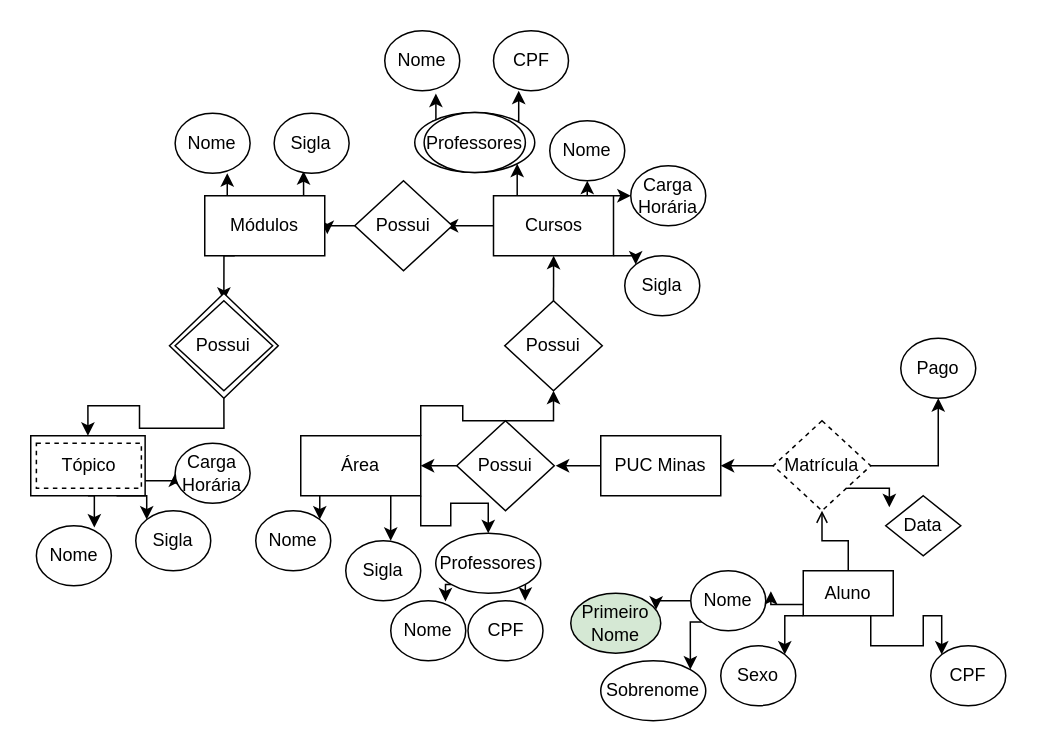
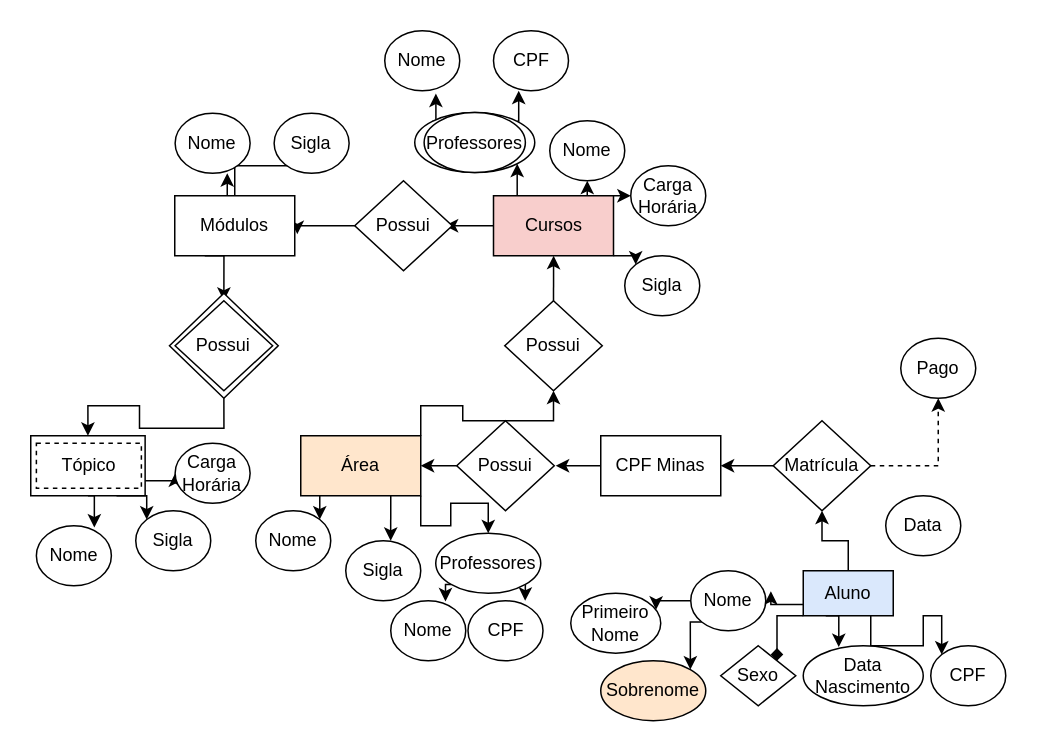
  <mxCell id="0" />
  <mxCell id="1" parent="0" />
  <mxCell id="2" style="edgeStyle=orthogonalEdgeStyle;rounded=0;orthogonalLoop=1;jettySize=auto;html=1;exitX=0;exitY=0.75;exitDx=0;exitDy=0;entryX=1.068;entryY=0.34;entryDx=0;entryDy=0;entryPerimeter=0;" edge="1" parent="1" source="7" target="13"><mxGeometry relative="1" as="geometry" /></mxCell>
+ <mxCell id="3" style="edgeStyle=orthogonalEdgeStyle;rounded=0;orthogonalLoop=1;jettySize=auto;html=1;exitX=0.25;exitY=1;exitDx=0;exitDy=0;entryX=0.296;entryY=0.021;entryDx=0;entryDy=0;entryPerimeter=0;" edge="1" parent="1" source="7" target="9"><mxGeometry relative="1" as="geometry" /></mxCell>
  <mxCell id="4" style="edgeStyle=orthogonalEdgeStyle;rounded=0;orthogonalLoop=1;jettySize=auto;html=1;exitX=0.75;exitY=1;exitDx=0;exitDy=0;entryX=0;entryY=0;entryDx=0;entryDy=0;" edge="1" parent="1" source="7" target="10"><mxGeometry relative="1" as="geometry" /></mxCell>
- <mxCell id="5" style="edgeStyle=orthogonalEdgeStyle;rounded=0;orthogonalLoop=1;jettySize=auto;html=1;exitX=0;exitY=1;exitDx=0;exitDy=0;entryX=1;entryY=0;entryDx=0;entryDy=0;" edge="1" parent="1" source="7" target="8"><mxGeometry relative="1" as="geometry" /></mxCell>
- <mxCell id="6" style="edgeStyle=orthogonalEdgeStyle;rounded=0;orthogonalLoop=1;jettySize=auto;html=1;exitX=0.5;exitY=0;exitDx=0;exitDy=0;entryX=0.5;entryY=1;entryDx=0;entryDy=0;endArrow=open;" edge="1" parent="1" source="7" target="19"><mxGeometry relative="1" as="geometry" /></mxCell>
- <mxCell id="7" value="Aluno" style="rounded=0;whiteSpace=wrap;html=1;" vertex="1" parent="1"><mxGeometry x="535" y="380" width="60" height="30" as="geometry" /></mxCell>
- <mxCell id="8" value="Sexo" style="ellipse;whiteSpace=wrap;html=1;" vertex="1" parent="1"><mxGeometry x="480" y="430" width="50" height="40" as="geometry" /></mxCell>
+ <mxCell id="5" style="edgeStyle=orthogonalEdgeStyle;rounded=0;orthogonalLoop=1;jettySize=auto;html=1;exitX=0;exitY=1;exitDx=0;exitDy=0;entryX=1;entryY=0;entryDx=0;entryDy=0;endArrow=diamond;" edge="1" parent="1" source="7" target="8"><mxGeometry relative="1" as="geometry" /></mxCell>
+ <mxCell id="6" style="edgeStyle=orthogonalEdgeStyle;rounded=0;orthogonalLoop=1;jettySize=auto;html=1;exitX=0.5;exitY=0;exitDx=0;exitDy=0;entryX=0.5;entryY=1;entryDx=0;entryDy=0;" edge="1" parent="1" source="7" target="19"><mxGeometry relative="1" as="geometry" /></mxCell>
+ <mxCell id="7" value="Aluno" style="rounded=0;whiteSpace=wrap;html=1;fillColor=#dae8fc;" vertex="1" parent="1"><mxGeometry x="535" y="380" width="60" height="30" as="geometry" /></mxCell>
+ <mxCell id="8" value="Sexo" style="rhombus;whiteSpace=wrap;html=1;" vertex="1" parent="1"><mxGeometry x="480" y="430" width="50" height="40" as="geometry" /></mxCell>
+ <mxCell id="9" value="Data Nascimento" style="ellipse;whiteSpace=wrap;html=1;" vertex="1" parent="1"><mxGeometry x="535" y="430" width="80" height="40" as="geometry" /></mxCell>
  <mxCell id="10" value="CPF" style="ellipse;whiteSpace=wrap;html=1;" vertex="1" parent="1"><mxGeometry x="620" y="430" width="50" height="40" as="geometry" /></mxCell>
  <mxCell id="11" style="edgeStyle=orthogonalEdgeStyle;rounded=0;orthogonalLoop=1;jettySize=auto;html=1;exitX=0;exitY=1;exitDx=0;exitDy=0;entryX=1;entryY=0;entryDx=0;entryDy=0;" edge="1" parent="1" source="13" target="15"><mxGeometry relative="1" as="geometry" /></mxCell>
  <mxCell id="12" style="edgeStyle=orthogonalEdgeStyle;rounded=0;orthogonalLoop=1;jettySize=auto;html=1;exitX=0;exitY=0.5;exitDx=0;exitDy=0;entryX=0.948;entryY=0.15;entryDx=0;entryDy=0;entryPerimeter=0;" edge="1" parent="1" source="13"><mxGeometry relative="1" as="geometry"><mxPoint x="436.88" y="406" as="targetPoint" /></mxGeometry></mxCell>
  <mxCell id="13" value="Nome" style="ellipse;whiteSpace=wrap;html=1;" vertex="1" parent="1"><mxGeometry x="460" y="380" width="50" height="40" as="geometry" /></mxCell>
- <mxCell id="14" value="Primeiro Nome" style="ellipse;whiteSpace=wrap;html=1;fillColor=#d5e8d4;" vertex="1" parent="1"><mxGeometry x="380" y="395" width="60" height="40" as="geometry" /></mxCell>
- <mxCell id="15" value="Sobrenome" style="ellipse;whiteSpace=wrap;html=1;" vertex="1" parent="1"><mxGeometry x="400" y="440" width="70" height="40" as="geometry" /></mxCell>
- <mxCell id="16" style="edgeStyle=orthogonalEdgeStyle;rounded=0;orthogonalLoop=1;jettySize=auto;html=1;exitX=1;exitY=0.5;exitDx=0;exitDy=0;" edge="1" parent="1" source="19" target="21"><mxGeometry relative="1" as="geometry" /></mxCell>
- <mxCell id="17" style="edgeStyle=orthogonalEdgeStyle;rounded=0;orthogonalLoop=1;jettySize=auto;html=1;exitX=1;exitY=1;exitDx=0;exitDy=0;entryX=0.048;entryY=0.193;entryDx=0;entryDy=0;entryPerimeter=0;" edge="1" parent="1" source="19" target="20"><mxGeometry relative="1" as="geometry" /></mxCell>
+ <mxCell id="14" value="Primeiro Nome" style="ellipse;whiteSpace=wrap;html=1;" vertex="1" parent="1"><mxGeometry x="380" y="395" width="60" height="40" as="geometry" /></mxCell>
+ <mxCell id="15" value="Sobrenome" style="ellipse;whiteSpace=wrap;html=1;fillColor=#ffe6cc;" vertex="1" parent="1"><mxGeometry x="400" y="440" width="70" height="40" as="geometry" /></mxCell>
+ <mxCell id="16" style="edgeStyle=orthogonalEdgeStyle;rounded=0;orthogonalLoop=1;jettySize=auto;html=1;exitX=1;exitY=0.5;exitDx=0;exitDy=0;dashed=1;" edge="1" parent="1" source="19" target="21"><mxGeometry relative="1" as="geometry" /></mxCell>
  <mxCell id="18" style="edgeStyle=orthogonalEdgeStyle;rounded=0;orthogonalLoop=1;jettySize=auto;html=1;exitX=0;exitY=0.5;exitDx=0;exitDy=0;entryX=1;entryY=0.5;entryDx=0;entryDy=0;" edge="1" parent="1" source="19" target="23"><mxGeometry relative="1" as="geometry" /></mxCell>
- <mxCell id="19" value="Matrícula" style="rhombus;whiteSpace=wrap;html=1;dashed=1;" vertex="1" parent="1"><mxGeometry x="515" y="280" width="65" height="60" as="geometry" /></mxCell>
- <mxCell id="20" value="Data" style="rhombus;whiteSpace=wrap;html=1;" vertex="1" parent="1"><mxGeometry x="590" y="330" width="50" height="40" as="geometry" /></mxCell>
+ <mxCell id="19" value="Matrícula" style="rhombus;whiteSpace=wrap;html=1;" vertex="1" parent="1"><mxGeometry x="515" y="280" width="65" height="60" as="geometry" /></mxCell>
+ <mxCell id="20" value="Data" style="ellipse;whiteSpace=wrap;html=1;" vertex="1" parent="1"><mxGeometry x="590" y="330" width="50" height="40" as="geometry" /></mxCell>
  <mxCell id="21" value="Pago" style="ellipse;whiteSpace=wrap;html=1;" vertex="1" parent="1"><mxGeometry x="600" y="225" width="50" height="40" as="geometry" /></mxCell>
  <mxCell id="22" style="edgeStyle=orthogonalEdgeStyle;rounded=0;orthogonalLoop=1;jettySize=auto;html=1;exitX=0;exitY=0.5;exitDx=0;exitDy=0;" edge="1" parent="1" source="23"><mxGeometry relative="1" as="geometry"><mxPoint x="370" y="310.138" as="targetPoint" /></mxGeometry></mxCell>
- <mxCell id="23" value="PUC Minas" style="rounded=0;whiteSpace=wrap;html=1;" vertex="1" parent="1"><mxGeometry x="400" y="290" width="80" height="40" as="geometry" /></mxCell>
+ <mxCell id="23" value="CPF Minas" style="rounded=0;whiteSpace=wrap;html=1;" vertex="1" parent="1"><mxGeometry x="400" y="290" width="80" height="40" as="geometry" /></mxCell>
  <mxCell id="24" style="edgeStyle=orthogonalEdgeStyle;rounded=0;orthogonalLoop=1;jettySize=auto;html=1;exitX=0;exitY=0.5;exitDx=0;exitDy=0;" edge="1" parent="1" source="25"><mxGeometry relative="1" as="geometry"><mxPoint x="280" y="310.138" as="targetPoint" /></mxGeometry></mxCell>
  <mxCell id="25" value="Possui" style="rhombus;whiteSpace=wrap;html=1;" vertex="1" parent="1"><mxGeometry x="304" y="280" width="65" height="60" as="geometry" /></mxCell>
  <mxCell id="26" style="edgeStyle=orthogonalEdgeStyle;rounded=0;orthogonalLoop=1;jettySize=auto;html=1;exitX=0.75;exitY=1;exitDx=0;exitDy=0;" edge="1" parent="1" source="30"><mxGeometry relative="1" as="geometry"><mxPoint x="259.966" y="360" as="targetPoint" /></mxGeometry></mxCell>
  <mxCell id="27" style="edgeStyle=orthogonalEdgeStyle;rounded=0;orthogonalLoop=1;jettySize=auto;html=1;exitX=1;exitY=1;exitDx=0;exitDy=0;" edge="1" parent="1" source="30" target="35"><mxGeometry relative="1" as="geometry" /></mxCell>
  <mxCell id="28" style="edgeStyle=orthogonalEdgeStyle;rounded=0;orthogonalLoop=1;jettySize=auto;html=1;exitX=0;exitY=0.5;exitDx=0;exitDy=0;entryX=1;entryY=0;entryDx=0;entryDy=0;" edge="1" parent="1" source="30" target="32"><mxGeometry relative="1" as="geometry" /></mxCell>
  <mxCell id="29" style="edgeStyle=orthogonalEdgeStyle;rounded=0;orthogonalLoop=1;jettySize=auto;html=1;exitX=1;exitY=0;exitDx=0;exitDy=0;entryX=0.5;entryY=1;entryDx=0;entryDy=0;" edge="1" parent="1" source="30" target="39"><mxGeometry relative="1" as="geometry" /></mxCell>
- <mxCell id="30" value="Área" style="rounded=0;whiteSpace=wrap;html=1;" vertex="1" parent="1"><mxGeometry x="200" y="290" width="80" height="40" as="geometry" /></mxCell>
+ <mxCell id="30" value="Área" style="rounded=0;whiteSpace=wrap;html=1;fillColor=#ffe6cc;" vertex="1" parent="1"><mxGeometry x="200" y="290" width="80" height="40" as="geometry" /></mxCell>
  <mxCell id="31" value="Sigla " style="ellipse;whiteSpace=wrap;html=1;" vertex="1" parent="1"><mxGeometry x="230" y="360" width="50" height="40" as="geometry" /></mxCell>
  <mxCell id="32" value="Nome" style="ellipse;whiteSpace=wrap;html=1;" vertex="1" parent="1"><mxGeometry x="170" y="340" width="50" height="40" as="geometry" /></mxCell>
  <mxCell id="33" style="edgeStyle=orthogonalEdgeStyle;rounded=0;orthogonalLoop=1;jettySize=auto;html=1;exitX=0;exitY=1;exitDx=0;exitDy=0;entryX=0.73;entryY=0.012;entryDx=0;entryDy=0;entryPerimeter=0;" edge="1" parent="1" source="35" target="36"><mxGeometry relative="1" as="geometry" /></mxCell>
  <mxCell id="34" style="edgeStyle=orthogonalEdgeStyle;rounded=0;orthogonalLoop=1;jettySize=auto;html=1;exitX=1;exitY=1;exitDx=0;exitDy=0;entryX=0.762;entryY=0;entryDx=0;entryDy=0;entryPerimeter=0;" edge="1" parent="1" source="35" target="37"><mxGeometry relative="1" as="geometry" /></mxCell>
  <mxCell id="35" value="Professores " style="ellipse;whiteSpace=wrap;html=1;" vertex="1" parent="1"><mxGeometry x="290" y="355" width="70" height="40" as="geometry" /></mxCell>
  <mxCell id="36" value="Nome" style="ellipse;whiteSpace=wrap;html=1;" vertex="1" parent="1"><mxGeometry x="260" y="400" width="50" height="40" as="geometry" /></mxCell>
  <mxCell id="37" value="CPF" style="ellipse;whiteSpace=wrap;html=1;" vertex="1" parent="1"><mxGeometry x="311.5" y="400" width="50" height="40" as="geometry" /></mxCell>
  <mxCell id="38" style="edgeStyle=orthogonalEdgeStyle;rounded=0;orthogonalLoop=1;jettySize=auto;html=1;exitX=0.5;exitY=0;exitDx=0;exitDy=0;" edge="1" parent="1" source="39"><mxGeometry relative="1" as="geometry"><mxPoint x="368.571" y="170" as="targetPoint" /></mxGeometry></mxCell>
  <mxCell id="39" value="Possui" style="rhombus;whiteSpace=wrap;html=1;" vertex="1" parent="1"><mxGeometry x="336" y="200" width="65" height="60" as="geometry" /></mxCell>
  <mxCell id="40" style="edgeStyle=orthogonalEdgeStyle;rounded=0;orthogonalLoop=1;jettySize=auto;html=1;exitX=0;exitY=0.5;exitDx=0;exitDy=0;" edge="1" parent="1" source="45"><mxGeometry relative="1" as="geometry"><mxPoint x="296" y="150.143" as="targetPoint" /></mxGeometry></mxCell>
  <mxCell id="41" style="edgeStyle=orthogonalEdgeStyle;rounded=0;orthogonalLoop=1;jettySize=auto;html=1;exitX=1;exitY=0;exitDx=0;exitDy=0;entryX=0;entryY=0.5;entryDx=0;entryDy=0;" edge="1" parent="1" source="45" target="52"><mxGeometry relative="1" as="geometry" /></mxCell>
  <mxCell id="42" style="edgeStyle=orthogonalEdgeStyle;rounded=0;orthogonalLoop=1;jettySize=auto;html=1;exitX=1;exitY=1;exitDx=0;exitDy=0;entryX=0;entryY=0;entryDx=0;entryDy=0;" edge="1" parent="1" source="45" target="53"><mxGeometry relative="1" as="geometry" /></mxCell>
  <mxCell id="43" style="edgeStyle=orthogonalEdgeStyle;rounded=0;orthogonalLoop=1;jettySize=auto;html=1;exitX=0.75;exitY=0;exitDx=0;exitDy=0;entryX=0.5;entryY=1;entryDx=0;entryDy=0;" edge="1" parent="1" source="45" target="54"><mxGeometry relative="1" as="geometry" /></mxCell>
  <mxCell id="44" style="edgeStyle=orthogonalEdgeStyle;rounded=0;orthogonalLoop=1;jettySize=auto;html=1;exitX=0.25;exitY=0;exitDx=0;exitDy=0;entryX=1;entryY=1;entryDx=0;entryDy=0;" edge="1" parent="1" source="45" target="57"><mxGeometry relative="1" as="geometry" /></mxCell>
- <mxCell id="45" value="Cursos" style="rounded=0;whiteSpace=wrap;html=1;" vertex="1" parent="1"><mxGeometry x="328.5" y="130" width="80" height="40" as="geometry" /></mxCell>
+ <mxCell id="45" value="Cursos" style="rounded=0;whiteSpace=wrap;html=1;fillColor=#f8cecc;" vertex="1" parent="1"><mxGeometry x="328.5" y="130" width="80" height="40" as="geometry" /></mxCell>
  <mxCell id="46" style="edgeStyle=orthogonalEdgeStyle;rounded=0;orthogonalLoop=1;jettySize=auto;html=1;exitX=0;exitY=0.5;exitDx=0;exitDy=0;entryX=1.021;entryY=0.641;entryDx=0;entryDy=0;entryPerimeter=0;" edge="1" parent="1" source="47" target="51"><mxGeometry relative="1" as="geometry" /></mxCell>
  <mxCell id="47" value="Possui" style="rhombus;whiteSpace=wrap;html=1;" vertex="1" parent="1"><mxGeometry x="236" y="120" width="65" height="60" as="geometry" /></mxCell>
  <mxCell id="48" style="edgeStyle=orthogonalEdgeStyle;rounded=0;orthogonalLoop=1;jettySize=auto;html=1;exitX=0.5;exitY=0;exitDx=0;exitDy=0;entryX=0.392;entryY=0.965;entryDx=0;entryDy=0;entryPerimeter=0;" edge="1" parent="1" source="51" target="72"><mxGeometry relative="1" as="geometry" /></mxCell>
  <mxCell id="49" style="edgeStyle=orthogonalEdgeStyle;rounded=0;orthogonalLoop=1;jettySize=auto;html=1;exitX=0.25;exitY=0;exitDx=0;exitDy=0;entryX=0.5;entryY=1;entryDx=0;entryDy=0;" edge="1" parent="1" source="51"><mxGeometry relative="1" as="geometry"><mxPoint x="151" y="115" as="targetPoint" /></mxGeometry></mxCell>
  <mxCell id="50" style="edgeStyle=orthogonalEdgeStyle;rounded=0;orthogonalLoop=1;jettySize=auto;html=1;exitX=0.25;exitY=1;exitDx=0;exitDy=0;entryX=0.5;entryY=0;entryDx=0;entryDy=0;" edge="1" parent="1" source="51" target="63"><mxGeometry relative="1" as="geometry" /></mxCell>
- <mxCell id="51" value="Módulos" style="rounded=0;whiteSpace=wrap;html=1;" vertex="1" parent="1"><mxGeometry x="136" y="130" width="80" height="40" as="geometry" /></mxCell>
+ <mxCell id="51" value="Módulos" style="rounded=0;whiteSpace=wrap;html=1;" vertex="1" parent="1"><mxGeometry x="116" y="130" width="80" height="40" as="geometry" /></mxCell>
  <mxCell id="52" value="Carga Horária" style="ellipse;whiteSpace=wrap;html=1;" vertex="1" parent="1"><mxGeometry x="420" y="110" width="50" height="40" as="geometry" /></mxCell>
  <mxCell id="53" value="Sigla " style="ellipse;whiteSpace=wrap;html=1;" vertex="1" parent="1"><mxGeometry x="416" y="170" width="50" height="40" as="geometry" /></mxCell>
  <mxCell id="54" value="Nome" style="ellipse;whiteSpace=wrap;html=1;" vertex="1" parent="1"><mxGeometry x="366" y="80" width="50" height="40" as="geometry" /></mxCell>
  <mxCell id="55" style="edgeStyle=orthogonalEdgeStyle;rounded=0;orthogonalLoop=1;jettySize=auto;html=1;exitX=1;exitY=0;exitDx=0;exitDy=0;entryX=0.336;entryY=1;entryDx=0;entryDy=0;entryPerimeter=0;" edge="1" parent="1" source="57" target="59"><mxGeometry relative="1" as="geometry" /></mxCell>
  <mxCell id="56" style="edgeStyle=orthogonalEdgeStyle;rounded=0;orthogonalLoop=1;jettySize=auto;html=1;exitX=0;exitY=0;exitDx=0;exitDy=0;entryX=0.682;entryY=1.047;entryDx=0;entryDy=0;entryPerimeter=0;" edge="1" parent="1" source="57" target="58"><mxGeometry relative="1" as="geometry" /></mxCell>
  <mxCell id="57" value="" style="ellipse;whiteSpace=wrap;html=1;" vertex="1" parent="1"><mxGeometry x="276" y="74.52" width="80" height="40" as="geometry" /></mxCell>
  <mxCell id="58" value="Nome" style="ellipse;whiteSpace=wrap;html=1;" vertex="1" parent="1"><mxGeometry x="256" y="20" width="50" height="40" as="geometry" /></mxCell>
  <mxCell id="59" value="CPF" style="ellipse;whiteSpace=wrap;html=1;" vertex="1" parent="1"><mxGeometry x="328.5" y="20" width="50" height="40" as="geometry" /></mxCell>
  <mxCell id="60" value="Professores" style="ellipse;whiteSpace=wrap;html=1;" vertex="1" parent="1"><mxGeometry x="282.25" y="74.52" width="67.5" height="40" as="geometry" /></mxCell>
  <mxCell id="61" style="edgeStyle=orthogonalEdgeStyle;rounded=0;orthogonalLoop=1;jettySize=auto;html=1;exitX=0.5;exitY=1;exitDx=0;exitDy=0;entryX=0.5;entryY=0;entryDx=0;entryDy=0;" edge="1" parent="1" source="62" target="67"><mxGeometry relative="1" as="geometry" /></mxCell>
  <mxCell id="62" value="" style="rhombus;whiteSpace=wrap;html=1;" vertex="1" parent="1"><mxGeometry x="112.5" y="195" width="72.5" height="70" as="geometry" /></mxCell>
  <mxCell id="63" value="Possui" style="rhombus;whiteSpace=wrap;html=1;" vertex="1" parent="1"><mxGeometry x="116.25" y="200" width="65" height="60" as="geometry" /></mxCell>
  <mxCell id="64" style="edgeStyle=orthogonalEdgeStyle;rounded=0;orthogonalLoop=1;jettySize=auto;html=1;exitX=1;exitY=0.75;exitDx=0;exitDy=0;entryX=0;entryY=0.5;entryDx=0;entryDy=0;" edge="1" parent="1" source="67" target="71"><mxGeometry relative="1" as="geometry" /></mxCell>
  <mxCell id="65" style="edgeStyle=orthogonalEdgeStyle;rounded=0;orthogonalLoop=1;jettySize=auto;html=1;exitX=0.5;exitY=1;exitDx=0;exitDy=0;entryX=0.773;entryY=0.029;entryDx=0;entryDy=0;entryPerimeter=0;" edge="1" parent="1" source="67" target="69"><mxGeometry relative="1" as="geometry" /></mxCell>
  <mxCell id="66" style="edgeStyle=orthogonalEdgeStyle;rounded=0;orthogonalLoop=1;jettySize=auto;html=1;exitX=0.75;exitY=1;exitDx=0;exitDy=0;entryX=0;entryY=0;entryDx=0;entryDy=0;" edge="1" parent="1" source="67" target="70"><mxGeometry relative="1" as="geometry" /></mxCell>
  <mxCell id="67" value="" style="rounded=0;whiteSpace=wrap;html=1;" vertex="1" parent="1"><mxGeometry x="20" y="290" width="76.25" height="40" as="geometry" /></mxCell>
  <mxCell id="68" value="Tópico" style="rounded=0;whiteSpace=wrap;html=1;dashed=1;" vertex="1" parent="1"><mxGeometry x="23.75" y="295" width="70" height="30" as="geometry" /></mxCell>
  <mxCell id="69" value="Nome" style="ellipse;whiteSpace=wrap;html=1;" vertex="1" parent="1"><mxGeometry x="23.75" y="350" width="50" height="40" as="geometry" /></mxCell>
  <mxCell id="70" value="Sigla " style="ellipse;whiteSpace=wrap;html=1;" vertex="1" parent="1"><mxGeometry x="90" y="340" width="50" height="40" as="geometry" /></mxCell>
  <mxCell id="71" value="Carga Horária" style="ellipse;whiteSpace=wrap;html=1;" vertex="1" parent="1"><mxGeometry x="116.25" y="295" width="50" height="40" as="geometry" /></mxCell>
  <mxCell id="72" value="Sigla " style="ellipse;whiteSpace=wrap;html=1;" vertex="1" parent="1"><mxGeometry x="182.25" y="75" width="50" height="40" as="geometry" /></mxCell>
  <mxCell id="73" value="Nome" style="ellipse;whiteSpace=wrap;html=1;" vertex="1" parent="1"><mxGeometry x="116.25" y="75" width="50" height="40" as="geometry" /></mxCell>
